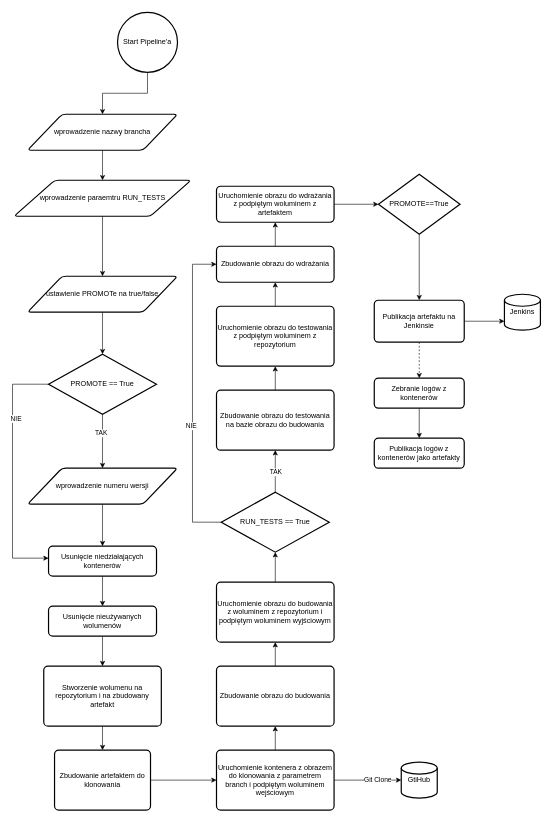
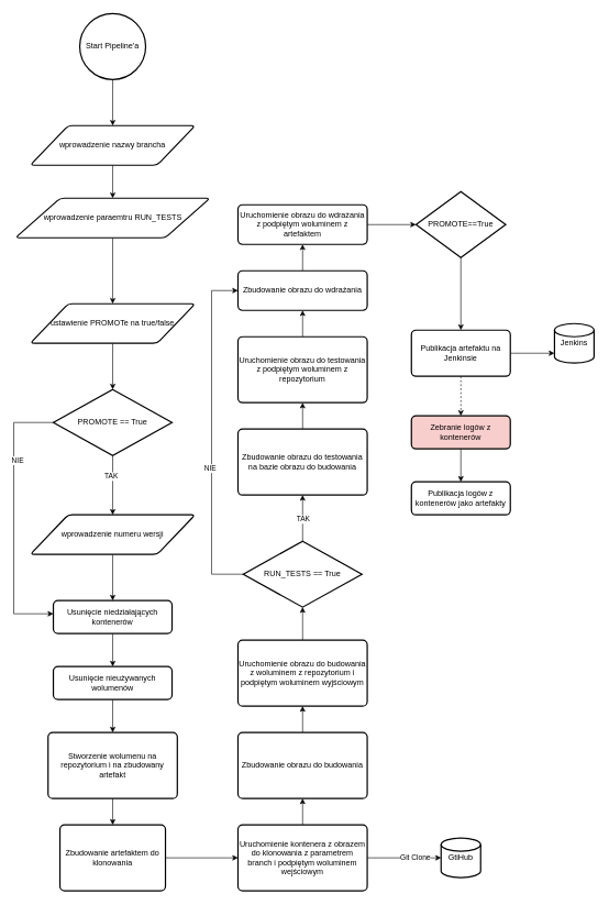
  <mxCell id="0" />
  <mxCell id="1" parent="0" />
  <mxCell id="2" style="edgeStyle=orthogonalEdgeStyle;rounded=0;orthogonalLoop=1;jettySize=auto;html=1;" edge="1" parent="1" source="6" target="18"><mxGeometry relative="1" as="geometry" /></mxCell>
  <mxCell id="3" value="TAK" style="edgeLabel;html=1;align=center;verticalAlign=middle;resizable=0;points=[];" vertex="1" connectable="0" parent="2"><mxGeometry x="-0.311" y="-3" relative="1" as="geometry"><mxPoint as="offset" /></mxGeometry></mxCell>
  <mxCell id="4" style="edgeStyle=orthogonalEdgeStyle;rounded=0;orthogonalLoop=1;jettySize=auto;html=1;" edge="1" parent="1" source="6" target="45"><mxGeometry relative="1" as="geometry"><Array as="points"><mxPoint x="20.14" y="640" /><mxPoint x="20.14" y="930" /></Array></mxGeometry></mxCell>
  <mxCell id="5" value="NIE" style="edgeLabel;html=1;align=center;verticalAlign=middle;resizable=0;points=[];" vertex="1" connectable="0" parent="4"><mxGeometry x="-0.305" y="5" relative="1" as="geometry"><mxPoint y="-25" as="offset" /></mxGeometry></mxCell>
  <mxCell id="6" value="PROMOTE == True" style="strokeWidth=2;html=1;shape=mxgraph.flowchart.decision;whiteSpace=wrap;" vertex="1" parent="1"><mxGeometry x="80.14" y="590" width="180" height="100" as="geometry" /></mxCell>
  <mxCell id="7" style="edgeStyle=orthogonalEdgeStyle;rounded=0;orthogonalLoop=1;jettySize=auto;html=1;" edge="1" parent="1" source="8" target="10"><mxGeometry relative="1" as="geometry" /></mxCell>
- <mxCell id="8" value="Start Pipeline'a" style="strokeWidth=2;html=1;shape=mxgraph.flowchart.start_2;whiteSpace=wrap;" vertex="1" parent="1"><mxGeometry x="195.14" y="20" width="100" height="100" as="geometry" /></mxCell>
+ <mxCell id="8" value="Start Pipeline'a" style="strokeWidth=2;html=1;shape=mxgraph.flowchart.start_2;whiteSpace=wrap;" vertex="1" parent="1"><mxGeometry x="120.14" y="20" width="100" height="100" as="geometry" /></mxCell>
  <mxCell id="9" style="edgeStyle=orthogonalEdgeStyle;rounded=0;orthogonalLoop=1;jettySize=auto;html=1;" edge="1" parent="1" source="10" target="14"><mxGeometry relative="1" as="geometry" /></mxCell>
  <mxCell id="10" value="wprowadzenie nazwy brancha" style="shape=parallelogram;html=1;strokeWidth=2;perimeter=parallelogramPerimeter;whiteSpace=wrap;rounded=1;arcSize=12;size=0.23;" vertex="1" parent="1"><mxGeometry x="45.14" y="190" width="250" height="60" as="geometry" /></mxCell>
  <mxCell id="11" style="edgeStyle=orthogonalEdgeStyle;rounded=0;orthogonalLoop=1;jettySize=auto;html=1;entryX=0;entryY=0.5;entryDx=0;entryDy=0;" edge="1" parent="1" source="12" target="22"><mxGeometry relative="1" as="geometry" /></mxCell>
  <mxCell id="12" value="Zbudowanie artefaktem do klonowania" style="rounded=1;whiteSpace=wrap;html=1;absoluteArcSize=1;arcSize=14;strokeWidth=2;" vertex="1" parent="1"><mxGeometry x="90.14" y="1250" width="160" height="100" as="geometry" /></mxCell>
  <mxCell id="13" style="edgeStyle=orthogonalEdgeStyle;rounded=0;orthogonalLoop=1;jettySize=auto;html=1;" edge="1" parent="1" source="14" target="16"><mxGeometry relative="1" as="geometry" /></mxCell>
  <mxCell id="14" value="wprowadzenie paraemtru RUN_TESTS" style="shape=parallelogram;html=1;strokeWidth=2;perimeter=parallelogramPerimeter;whiteSpace=wrap;rounded=1;arcSize=12;size=0.23;" vertex="1" parent="1"><mxGeometry x="22.64" y="300" width="295" height="60" as="geometry" /></mxCell>
  <mxCell id="15" style="edgeStyle=orthogonalEdgeStyle;rounded=0;orthogonalLoop=1;jettySize=auto;html=1;entryX=0.5;entryY=0;entryDx=0;entryDy=0;entryPerimeter=0;" edge="1" parent="1" source="16" target="6"><mxGeometry relative="1" as="geometry"><mxPoint x="270.14" y="550" as="targetPoint" /></mxGeometry></mxCell>
  <mxCell id="16" value="ustawienie PROMOTe na true/false" style="shape=parallelogram;html=1;strokeWidth=2;perimeter=parallelogramPerimeter;whiteSpace=wrap;rounded=1;arcSize=12;size=0.23;" vertex="1" parent="1"><mxGeometry x="45.14" y="460" width="250" height="60" as="geometry" /></mxCell>
  <mxCell id="17" style="edgeStyle=orthogonalEdgeStyle;rounded=0;orthogonalLoop=1;jettySize=auto;html=1;" edge="1" parent="1" source="18" target="45"><mxGeometry relative="1" as="geometry" /></mxCell>
  <mxCell id="18" value="wprowadzenie numeru wersji" style="shape=parallelogram;html=1;strokeWidth=2;perimeter=parallelogramPerimeter;whiteSpace=wrap;rounded=1;arcSize=12;size=0.23;" vertex="1" parent="1"><mxGeometry x="45.14" y="780" width="250" height="60" as="geometry" /></mxCell>
  <mxCell id="19" style="edgeStyle=orthogonalEdgeStyle;rounded=0;orthogonalLoop=1;jettySize=auto;html=1;" edge="1" parent="1" source="22" target="26"><mxGeometry relative="1" as="geometry" /></mxCell>
  <mxCell id="20" style="edgeStyle=orthogonalEdgeStyle;rounded=0;orthogonalLoop=1;jettySize=auto;html=1;" edge="1" parent="1" source="22" target="52"><mxGeometry relative="1" as="geometry" /></mxCell>
  <mxCell id="21" value="Git Clone" style="edgeLabel;html=1;align=center;verticalAlign=middle;resizable=0;points=[];" vertex="1" connectable="0" parent="20"><mxGeometry x="0.279" y="1" relative="1" as="geometry"><mxPoint as="offset" /></mxGeometry></mxCell>
  <mxCell id="22" value="Uruchomienie kontenera z obrazem do klonowania z parametrem branch i podpiętym woluminem wejściowym" style="rounded=1;whiteSpace=wrap;html=1;absoluteArcSize=1;arcSize=14;strokeWidth=2;" vertex="1" parent="1"><mxGeometry x="360.14" y="1250" width="196" height="100" as="geometry" /></mxCell>
  <mxCell id="23" style="edgeStyle=orthogonalEdgeStyle;rounded=0;orthogonalLoop=1;jettySize=auto;html=1;" edge="1" parent="1" source="24" target="12"><mxGeometry relative="1" as="geometry" /></mxCell>
  <mxCell id="24" value="Stworzenie wolumenu na repozytorium i na zbudowany artefakt" style="rounded=1;whiteSpace=wrap;html=1;absoluteArcSize=1;arcSize=14;strokeWidth=2;" vertex="1" parent="1"><mxGeometry x="72.14" y="1110" width="196" height="100" as="geometry" /></mxCell>
  <mxCell id="25" style="edgeStyle=orthogonalEdgeStyle;rounded=0;orthogonalLoop=1;jettySize=auto;html=1;" edge="1" parent="1" source="26" target="28"><mxGeometry relative="1" as="geometry"><mxPoint x="458.14" y="1070" as="targetPoint" /></mxGeometry></mxCell>
  <mxCell id="26" value="Zbudowanie obrazu do budowania" style="rounded=1;whiteSpace=wrap;html=1;absoluteArcSize=1;arcSize=14;strokeWidth=2;" vertex="1" parent="1"><mxGeometry x="360.14" y="1110" width="196" height="100" as="geometry" /></mxCell>
  <mxCell id="27" style="edgeStyle=orthogonalEdgeStyle;rounded=0;orthogonalLoop=1;jettySize=auto;html=1;" edge="1" parent="1" source="28" target="37"><mxGeometry relative="1" as="geometry"><mxPoint x="458.14" y="920" as="targetPoint" /></mxGeometry></mxCell>
  <mxCell id="28" value="Uruchomienie obrazu do budowania z woluminem z repozytorium i podpiętym woluminem wyjściowym" style="rounded=1;whiteSpace=wrap;html=1;absoluteArcSize=1;arcSize=14;strokeWidth=2;" vertex="1" parent="1"><mxGeometry x="360.14" y="970" width="196" height="100" as="geometry" /></mxCell>
  <mxCell id="29" style="edgeStyle=orthogonalEdgeStyle;rounded=0;orthogonalLoop=1;jettySize=auto;html=1;" edge="1" parent="1" source="30" target="32"><mxGeometry relative="1" as="geometry" /></mxCell>
  <mxCell id="30" value="Zbudowanie obrazu do testowania na bazie obrazu do budowania" style="rounded=1;whiteSpace=wrap;html=1;absoluteArcSize=1;arcSize=14;strokeWidth=2;" vertex="1" parent="1"><mxGeometry x="360.14" y="650" width="196" height="100" as="geometry" /></mxCell>
  <mxCell id="31" style="edgeStyle=orthogonalEdgeStyle;rounded=0;orthogonalLoop=1;jettySize=auto;html=1;" edge="1" parent="1" source="32" target="41"><mxGeometry relative="1" as="geometry" /></mxCell>
  <mxCell id="32" value="Uruchomienie obrazu do testowania z podpiętym woluminem z repozytorium" style="rounded=1;whiteSpace=wrap;html=1;absoluteArcSize=1;arcSize=14;strokeWidth=2;" vertex="1" parent="1"><mxGeometry x="360.14" y="510" width="196" height="100" as="geometry" /></mxCell>
  <mxCell id="33" style="edgeStyle=orthogonalEdgeStyle;rounded=0;orthogonalLoop=1;jettySize=auto;html=1;" edge="1" parent="1" source="37" target="30"><mxGeometry relative="1" as="geometry"><Array as="points"><mxPoint x="458.14" y="860" /></Array></mxGeometry></mxCell>
  <mxCell id="34" value="TAK" style="edgeLabel;html=1;align=center;verticalAlign=middle;resizable=0;points=[];" vertex="1" connectable="0" parent="33"><mxGeometry x="0.366" y="1" relative="1" as="geometry"><mxPoint x="1" y="14" as="offset" /></mxGeometry></mxCell>
  <mxCell id="35" style="edgeStyle=orthogonalEdgeStyle;rounded=0;orthogonalLoop=1;jettySize=auto;html=1;exitX=0;exitY=0.5;exitDx=0;exitDy=0;exitPerimeter=0;entryX=0;entryY=0.5;entryDx=0;entryDy=0;" edge="1" parent="1" source="37" target="41"><mxGeometry relative="1" as="geometry"><Array as="points"><mxPoint x="320.14" y="870" /><mxPoint x="320.14" y="440" /></Array></mxGeometry></mxCell>
  <mxCell id="36" value="NIE" style="edgeLabel;html=1;align=center;verticalAlign=middle;resizable=0;points=[];" vertex="1" connectable="0" parent="35"><mxGeometry x="-0.192" y="3" relative="1" as="geometry"><mxPoint as="offset" /></mxGeometry></mxCell>
  <mxCell id="37" value="RUN_TESTS == True" style="strokeWidth=2;html=1;shape=mxgraph.flowchart.decision;whiteSpace=wrap;" vertex="1" parent="1"><mxGeometry x="368.14" y="820" width="180" height="100" as="geometry" /></mxCell>
  <mxCell id="38" style="edgeStyle=orthogonalEdgeStyle;rounded=0;orthogonalLoop=1;jettySize=auto;html=1;" edge="1" parent="1" source="39" target="51"><mxGeometry relative="1" as="geometry"><mxPoint x="698.14" y="430" as="targetPoint" /></mxGeometry></mxCell>
  <mxCell id="39" value="PROMOTE==True" style="strokeWidth=2;html=1;shape=mxgraph.flowchart.decision;whiteSpace=wrap;" vertex="1" parent="1"><mxGeometry x="630.14" y="290" width="136" height="100" as="geometry" /></mxCell>
  <mxCell id="40" style="edgeStyle=orthogonalEdgeStyle;rounded=0;orthogonalLoop=1;jettySize=auto;html=1;" edge="1" parent="1" source="41" target="43"><mxGeometry relative="1" as="geometry" /></mxCell>
  <mxCell id="41" value="Zbudowanie obrazu do wdrażania" style="rounded=1;whiteSpace=wrap;html=1;absoluteArcSize=1;arcSize=14;strokeWidth=2;" vertex="1" parent="1"><mxGeometry x="360.14" y="410" width="196" height="60" as="geometry" /></mxCell>
  <mxCell id="42" style="edgeStyle=orthogonalEdgeStyle;rounded=0;orthogonalLoop=1;jettySize=auto;html=1;" edge="1" parent="1" source="43" target="39"><mxGeometry relative="1" as="geometry" /></mxCell>
  <mxCell id="43" value="Uruchomienie obrazu do wdrażania z podpiętym woluminem z artefaktem" style="rounded=1;whiteSpace=wrap;html=1;absoluteArcSize=1;arcSize=14;strokeWidth=2;" vertex="1" parent="1"><mxGeometry x="360.14" y="310" width="196" height="60" as="geometry" /></mxCell>
  <mxCell id="44" style="edgeStyle=orthogonalEdgeStyle;rounded=0;orthogonalLoop=1;jettySize=auto;html=1;" edge="1" parent="1" source="45" target="47"><mxGeometry relative="1" as="geometry" /></mxCell>
  <mxCell id="45" value="Usunięcie niedziałających kontenerów" style="rounded=1;whiteSpace=wrap;html=1;absoluteArcSize=1;arcSize=14;strokeWidth=2;" vertex="1" parent="1"><mxGeometry x="80.14" y="910" width="180" height="50" as="geometry" /></mxCell>
  <mxCell id="46" style="edgeStyle=orthogonalEdgeStyle;rounded=0;orthogonalLoop=1;jettySize=auto;html=1;" edge="1" parent="1" source="47" target="24"><mxGeometry relative="1" as="geometry" /></mxCell>
  <mxCell id="47" value="Usunięcie nieużywanych wolumenów" style="rounded=1;whiteSpace=wrap;html=1;absoluteArcSize=1;arcSize=14;strokeWidth=2;" vertex="1" parent="1"><mxGeometry x="80.14" y="1010" width="180" height="50" as="geometry" /></mxCell>
  <mxCell id="48" value="Jenkins" style="strokeWidth=2;html=1;shape=mxgraph.flowchart.database;whiteSpace=wrap;" vertex="1" parent="1"><mxGeometry x="840.14" y="490" width="60" height="60" as="geometry" /></mxCell>
  <mxCell id="49" style="edgeStyle=orthogonalEdgeStyle;rounded=0;orthogonalLoop=1;jettySize=auto;html=1;" edge="1" parent="1" source="51" target="48"><mxGeometry relative="1" as="geometry"><Array as="points"><mxPoint x="770.14" y="520" /><mxPoint x="770.14" y="520" /></Array></mxGeometry></mxCell>
  <mxCell id="50" style="edgeStyle=orthogonalEdgeStyle;rounded=0;orthogonalLoop=1;jettySize=auto;html=1;dashed=1;" edge="1" parent="1" source="51" target="54"><mxGeometry relative="1" as="geometry" /></mxCell>
  <mxCell id="51" value="Publikacja artefaktu na Jenkinsie" style="rounded=1;whiteSpace=wrap;html=1;absoluteArcSize=1;arcSize=14;strokeWidth=2;" vertex="1" parent="1"><mxGeometry x="623.14" y="500" width="150" height="70" as="geometry" /></mxCell>
  <mxCell id="52" value="GtiHub" style="strokeWidth=2;html=1;shape=mxgraph.flowchart.database;whiteSpace=wrap;" vertex="1" parent="1"><mxGeometry x="668.14" y="1270" width="60" height="60" as="geometry" /></mxCell>
  <mxCell id="53" style="edgeStyle=orthogonalEdgeStyle;rounded=0;orthogonalLoop=1;jettySize=auto;html=1;" edge="1" parent="1" source="54" target="55"><mxGeometry relative="1" as="geometry" /></mxCell>
- <mxCell id="54" value="Zebranie logów z kontenerów" style="rounded=1;whiteSpace=wrap;html=1;absoluteArcSize=1;arcSize=14;strokeWidth=2;" vertex="1" parent="1"><mxGeometry x="623.14" y="630" width="150" height="50" as="geometry" /></mxCell>
+ <mxCell id="54" value="Zebranie logów z kontenerów" style="rounded=1;whiteSpace=wrap;html=1;absoluteArcSize=1;arcSize=14;strokeWidth=2;fillColor=#f8cecc;" vertex="1" parent="1"><mxGeometry x="623.14" y="630" width="150" height="50" as="geometry" /></mxCell>
  <mxCell id="55" value="Publikacja logów z kontenerów jako artefakty" style="rounded=1;whiteSpace=wrap;html=1;absoluteArcSize=1;arcSize=14;strokeWidth=2;" vertex="1" parent="1"><mxGeometry x="623.14" y="730" width="150" height="50" as="geometry" /></mxCell>
